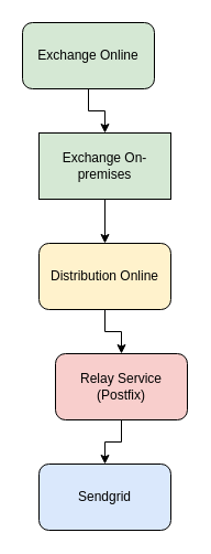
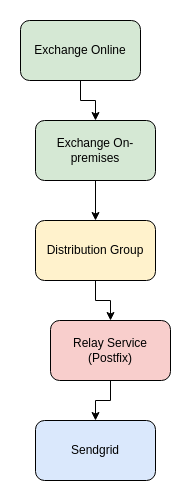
  <mxCell id="0" />
  <mxCell id="1" parent="0" />
  <mxCell id="2" value="Exchange Online" style="rounded=1;whiteSpace=wrap;html=1;fillColor=#d5e8d4;" vertex="1" parent="1"><mxGeometry x="20" y="20" width="120" height="60" as="geometry" /></mxCell>
- <mxCell id="3" value="Exchange On-premises" style="whiteSpace=wrap;html=1;fillColor=#d5e8d4;rounded=0;" vertex="1" parent="1"><mxGeometry x="35" y="120" width="120" height="60" as="geometry" /></mxCell>
- <mxCell id="4" value="Distribution Online" style="rounded=1;whiteSpace=wrap;html=1;fillColor=#fff2cc;" vertex="1" parent="1"><mxGeometry x="35" y="220" width="120" height="60" as="geometry" /></mxCell>
+ <mxCell id="3" value="Exchange On-premises" style="rounded=1;whiteSpace=wrap;html=1;fillColor=#d5e8d4;" vertex="1" parent="1"><mxGeometry x="35" y="120" width="120" height="60" as="geometry" /></mxCell>
+ <mxCell id="4" value="Distribution Group" style="rounded=1;whiteSpace=wrap;html=1;fillColor=#fff2cc;" vertex="1" parent="1"><mxGeometry x="35" y="220" width="120" height="60" as="geometry" /></mxCell>
  <mxCell id="5" value="Relay Service (Postfix)" style="rounded=1;whiteSpace=wrap;html=1;fillColor=#f8cecc;" vertex="1" parent="1"><mxGeometry x="50" y="320" width="120" height="60" as="geometry" /></mxCell>
  <mxCell id="6" value="Sendgrid" style="rounded=1;whiteSpace=wrap;html=1;fillColor=#dae8fc;" vertex="1" parent="1"><mxGeometry x="35" y="420" width="120" height="60" as="geometry" /></mxCell>
  <mxCell id="7" style="edgeStyle=orthogonalEdgeStyle;rounded=0;orthogonalLoop=1;jettySize=auto;html=1;exitX=0.5;exitY=1;exitDx=0;exitDy=0;entryX=0.5;entryY=0;entryDx=0;entryDy=0;" edge="1" parent="1" source="2" target="3"><mxGeometry relative="1" as="geometry" /></mxCell>
  <mxCell id="8" style="edgeStyle=orthogonalEdgeStyle;rounded=0;orthogonalLoop=1;jettySize=auto;html=1;exitX=0.5;exitY=1;exitDx=0;exitDy=0;entryX=0.5;entryY=0;entryDx=0;entryDy=0;" edge="1" parent="1" source="3" target="4"><mxGeometry relative="1" as="geometry" /></mxCell>
  <mxCell id="9" style="edgeStyle=orthogonalEdgeStyle;rounded=0;orthogonalLoop=1;jettySize=auto;html=1;exitX=0.5;exitY=1;exitDx=0;exitDy=0;entryX=0.5;entryY=0;entryDx=0;entryDy=0;" edge="1" parent="1" source="4" target="5"><mxGeometry relative="1" as="geometry" /></mxCell>
  <mxCell id="10" style="edgeStyle=orthogonalEdgeStyle;rounded=0;orthogonalLoop=1;jettySize=auto;html=1;exitX=0.5;exitY=1;exitDx=0;exitDy=0;entryX=0.5;entryY=0;entryDx=0;entryDy=0;" edge="1" parent="1" source="5" target="6"><mxGeometry relative="1" as="geometry" /></mxCell>
